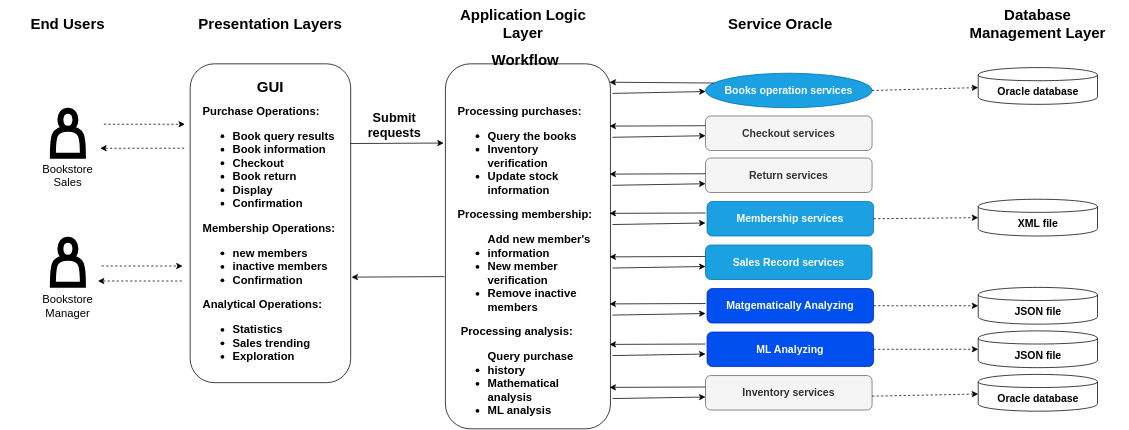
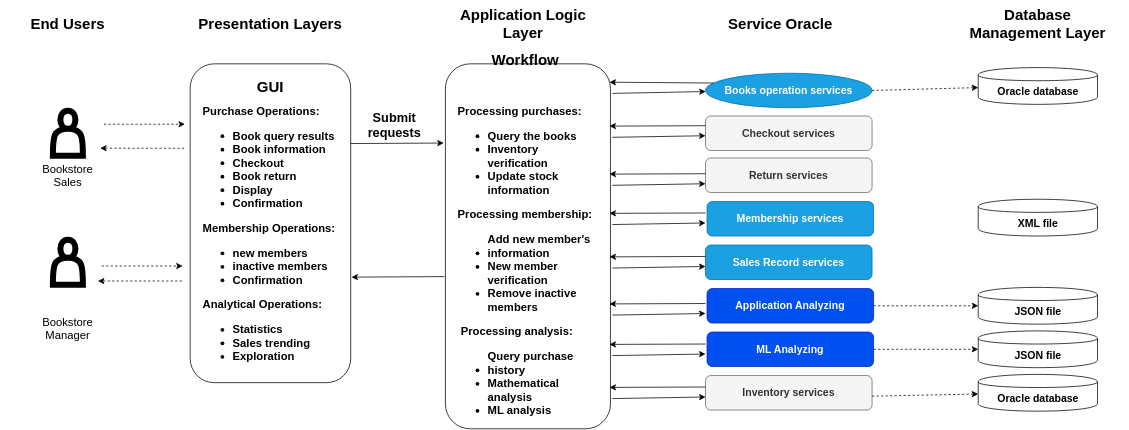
  <mxCell id="0" />
  <mxCell id="1" parent="0" />
  <mxCell id="2" value="End Users" style="text;html=1;strokeColor=none;fillColor=none;align=center;verticalAlign=middle;whiteSpace=wrap;rounded=0;fontStyle=1;fontSize=20;" vertex="1" parent="1"><mxGeometry x="20" y="20" width="140" height="20" as="geometry" /></mxCell>
  <mxCell id="3" value="Presentation Layers" style="text;html=1;strokeColor=none;fillColor=none;align=center;verticalAlign=middle;whiteSpace=wrap;rounded=0;fontStyle=1;fontSize=20;" vertex="1" parent="1"><mxGeometry x="260" y="20" width="200" height="20" as="geometry" /></mxCell>
  <mxCell id="4" value="Application Logic Layer" style="text;html=1;strokeColor=none;fillColor=none;align=center;verticalAlign=middle;whiteSpace=wrap;rounded=0;fontStyle=1;fontSize=20;" vertex="1" parent="1"><mxGeometry x="597" y="20" width="200" height="20" as="geometry" /></mxCell>
  <mxCell id="5" value="Service Oracle" style="text;html=1;strokeColor=none;fillColor=none;align=center;verticalAlign=middle;whiteSpace=wrap;rounded=0;fontStyle=1;fontSize=20;" vertex="1" parent="1"><mxGeometry x="940" y="20" width="200" height="20" as="geometry" /></mxCell>
  <mxCell id="6" value="Database Management Layer" style="text;html=1;strokeColor=none;fillColor=none;align=center;verticalAlign=middle;whiteSpace=wrap;rounded=0;fontStyle=1;fontSize=20;" vertex="1" parent="1"><mxGeometry x="1283" y="20" width="200" height="20" as="geometry" /></mxCell>
  <mxCell id="7" value="" style="shape=actor;whiteSpace=wrap;html=1;strokeWidth=8;fontSize=20;" vertex="1" parent="1"><mxGeometry x="70" y="147" width="40" height="60" as="geometry" /></mxCell>
  <mxCell id="8" value="" style="shape=actor;whiteSpace=wrap;html=1;strokeWidth=8;fontSize=20;" vertex="1" parent="1"><mxGeometry x="70" y="319" width="40" height="60" as="geometry" /></mxCell>
  <mxCell id="9" value="Bookstore Sales" style="text;html=1;strokeColor=none;fillColor=none;align=center;verticalAlign=middle;whiteSpace=wrap;rounded=0;fontSize=15;" vertex="1" parent="1"><mxGeometry x="40" y="223" width="100" height="20" as="geometry" /></mxCell>
- <mxCell id="10" value="Bookstore Manager" style="text;html=1;strokeColor=none;fillColor=none;align=center;verticalAlign=middle;whiteSpace=wrap;rounded=0;fontSize=15;" vertex="1" parent="1"><mxGeometry x="40" y="397" width="100" height="20" as="geometry" /></mxCell>
+ <mxCell id="10" value="Bookstore Manager" style="text;html=1;strokeColor=none;fillColor=none;align=center;verticalAlign=middle;whiteSpace=wrap;rounded=0;fontSize=15;" vertex="1" parent="1"><mxGeometry x="40" y="427" width="100" height="20" as="geometry" /></mxCell>
  <mxCell id="11" value="" style="rounded=1;whiteSpace=wrap;html=1;strokeWidth=1;fontSize=15;rotation=90;" vertex="1" parent="1"><mxGeometry x="147.5" y="190" width="425" height="214" as="geometry" /></mxCell>
  <mxCell id="12" value="&lt;b&gt;Purchase Operations:&lt;/b&gt;&lt;br&gt;&lt;ul style=&quot;font-weight: bold&quot;&gt;&lt;li&gt;&lt;b&gt;Book query results&lt;/b&gt;&lt;/li&gt;&lt;li&gt;&lt;b&gt;Book information&lt;/b&gt;&lt;/li&gt;&lt;li&gt;&lt;b&gt;Checkout&lt;/b&gt;&lt;br&gt;&lt;/li&gt;&lt;li&gt;&lt;b&gt;Book return&lt;/b&gt;&lt;/li&gt;&lt;li&gt;&lt;b&gt;Display&lt;/b&gt;&lt;/li&gt;&lt;li&gt;&lt;b&gt;Confirmation&lt;/b&gt;&lt;/li&gt;&lt;/ul&gt;&lt;div&gt;&lt;b&gt;Membership Operations:&lt;/b&gt;&lt;/div&gt;&lt;div&gt;&lt;ul&gt;&lt;li&gt;&lt;b&gt;new members&lt;/b&gt;&lt;/li&gt;&lt;li style=&quot;font-weight: bold&quot;&gt;inactive members&lt;/li&gt;&lt;li style=&quot;font-weight: bold&quot;&gt;Confirmation&lt;/li&gt;&lt;/ul&gt;&lt;div&gt;&lt;b&gt;Analytical Operations:&lt;/b&gt;&lt;/div&gt;&lt;div&gt;&lt;ul&gt;&lt;li&gt;&lt;b&gt;Statistics&lt;/b&gt;&lt;/li&gt;&lt;li&gt;&lt;b&gt;Sales trending&lt;/b&gt;&lt;/li&gt;&lt;li&gt;&lt;b&gt;Exploration&lt;/b&gt;&lt;/li&gt;&lt;/ul&gt;&lt;/div&gt;&lt;/div&gt;&lt;div style=&quot;font-weight: bold&quot;&gt;&lt;br&gt;&lt;/div&gt;" style="text;html=1;strokeColor=none;fillColor=none;align=left;verticalAlign=top;whiteSpace=wrap;rounded=0;fontSize=15;" vertex="1" parent="1"><mxGeometry x="268.13" y="132" width="183.75" height="361" as="geometry" /></mxCell>
  <mxCell id="13" value="GUI" style="text;html=1;strokeColor=none;fillColor=none;align=center;verticalAlign=middle;whiteSpace=wrap;rounded=0;fontSize=20;fontStyle=1" vertex="1" parent="1"><mxGeometry x="340" y="104" width="40" height="20" as="geometry" /></mxCell>
  <mxCell id="14" value="" style="rounded=1;whiteSpace=wrap;html=1;strokeWidth=1;fontSize=15;rotation=90;" vertex="1" parent="1"><mxGeometry x="460" y="217.75" width="486.5" height="220" as="geometry" /></mxCell>
  <mxCell id="15" value="Workflow" style="text;html=1;strokeColor=none;fillColor=none;align=center;verticalAlign=middle;whiteSpace=wrap;rounded=0;fontSize=20;fontStyle=1" vertex="1" parent="1"><mxGeometry x="680.25" y="69" width="40" height="20" as="geometry" /></mxCell>
  <mxCell id="16" value="&lt;b&gt;Processing purchases:&lt;br&gt;&lt;ul&gt;&lt;li&gt;&lt;b&gt;Query the books&lt;/b&gt;&lt;/li&gt;&lt;li&gt;&lt;b&gt;Inventory verification&lt;/b&gt;&lt;/li&gt;&lt;li&gt;&lt;b&gt;Update stock information&lt;/b&gt;&lt;/li&gt;&lt;/ul&gt;&lt;div&gt;Processing membership:&lt;/div&gt;&lt;div&gt;&lt;ul&gt;&lt;li&gt;&lt;b&gt;&lt;div&gt;Add new member's information&lt;/div&gt;&lt;/b&gt;&lt;/li&gt;&lt;li&gt;&lt;div&gt;New member verification&lt;/div&gt;&lt;/li&gt;&lt;li&gt;&lt;div&gt;Remove inactive members&lt;/div&gt;&lt;/li&gt;&lt;/ul&gt;&lt;span&gt;&amp;nbsp;Processing analysis:&lt;/span&gt;&lt;br&gt;&lt;/div&gt;&lt;div&gt;&lt;ul&gt;&lt;li&gt;&lt;b&gt;&lt;div&gt;&lt;span&gt;Query purchase history&lt;/span&gt;&lt;/div&gt;&lt;/b&gt;&lt;/li&gt;&lt;li&gt;&lt;div&gt;&lt;span&gt;Mathematical analysis&lt;/span&gt;&lt;/div&gt;&lt;/li&gt;&lt;li&gt;&lt;div&gt;&lt;span&gt;ML analysis&lt;/span&gt;&lt;/div&gt;&lt;/li&gt;&lt;/ul&gt;&lt;/div&gt;&lt;/b&gt;" style="text;html=1;strokeColor=none;fillColor=none;align=left;verticalAlign=top;whiteSpace=wrap;rounded=0;fontSize=15;" vertex="1" parent="1"><mxGeometry x="608.37" y="132" width="183.75" height="418" as="geometry" /></mxCell>
  <mxCell id="17" value="" style="endArrow=classic;html=1;fontSize=20;entryX=0.217;entryY=1.01;entryDx=0;entryDy=0;exitX=0.25;exitY=0;exitDx=0;exitDy=0;entryPerimeter=0;" edge="1" parent="1" source="11" target="14"><mxGeometry width="50" height="50" relative="1" as="geometry"><mxPoint x="485" y="312" as="sourcePoint" /><mxPoint x="535" y="262" as="targetPoint" /></mxGeometry></mxCell>
  <mxCell id="18" value="" style="endArrow=classic;html=1;fontSize=20;entryX=0.669;entryY=-0.005;entryDx=0;entryDy=0;exitX=0.583;exitY=1.006;exitDx=0;exitDy=0;entryPerimeter=0;exitPerimeter=0;" edge="1" parent="1" source="14" target="11"><mxGeometry width="50" height="50" relative="1" as="geometry"><mxPoint x="477" y="200.75" as="sourcePoint" /><mxPoint x="600" y="200.75" as="targetPoint" /></mxGeometry></mxCell>
  <mxCell id="19" value="&lt;b&gt;&lt;font style=&quot;font-size: 17px&quot;&gt;Submit requests&lt;/font&gt;&lt;/b&gt;" style="text;html=1;strokeColor=none;fillColor=none;align=center;verticalAlign=middle;whiteSpace=wrap;rounded=0;fontSize=14;" vertex="1" parent="1"><mxGeometry x="464" y="157" width="123" height="20" as="geometry" /></mxCell>
  <mxCell id="20" value="&lt;b&gt;Books operation services&lt;/b&gt;" style="ellipse;whiteSpace=wrap;html=1;strokeWidth=1;fontSize=14;fillColor=#1ba1e2;strokeColor=#006EAF;fontColor=#ffffff;" vertex="1" parent="1"><mxGeometry x="940" y="97" width="222" height="46" as="geometry" /></mxCell>
  <mxCell id="21" value="&lt;b&gt;Checkout services&lt;/b&gt;" style="rounded=1;whiteSpace=wrap;html=1;strokeWidth=1;fontSize=14;fillColor=#f5f5f5;strokeColor=#666666;fontColor=#333333;" vertex="1" parent="1"><mxGeometry x="940" y="154" width="222" height="46" as="geometry" /></mxCell>
  <mxCell id="22" value="&lt;b&gt;Return services&lt;/b&gt;" style="rounded=1;whiteSpace=wrap;html=1;strokeWidth=1;fontSize=14;fillColor=#f5f5f5;strokeColor=#666666;fontColor=#333333;" vertex="1" parent="1"><mxGeometry x="940" y="210" width="222" height="46" as="geometry" /></mxCell>
  <mxCell id="23" value="&lt;b&gt;Membership services&lt;/b&gt;" style="rounded=1;whiteSpace=wrap;html=1;strokeWidth=1;fontSize=14;fillColor=#1ba1e2;strokeColor=#006EAF;fontColor=#ffffff;" vertex="1" parent="1"><mxGeometry x="942" y="268" width="222" height="46" as="geometry" /></mxCell>
  <mxCell id="24" value="&lt;b&gt;Sales Record services&lt;/b&gt;" style="rounded=1;whiteSpace=wrap;html=1;strokeWidth=1;fontSize=14;fillColor=#1ba1e2;strokeColor=#006EAF;fontColor=#ffffff;" vertex="1" parent="1"><mxGeometry x="940" y="326" width="222" height="46" as="geometry" /></mxCell>
- <mxCell id="25" value="&lt;b&gt;Matgematically Analyzing&lt;/b&gt;" style="rounded=1;whiteSpace=wrap;html=1;strokeWidth=1;fontSize=14;fillColor=#0050ef;strokeColor=#001DBC;fontColor=#ffffff;" vertex="1" parent="1"><mxGeometry x="942" y="384" width="222" height="46" as="geometry" /></mxCell>
+ <mxCell id="25" value="&lt;b&gt;Application Analyzing&lt;/b&gt;" style="rounded=1;whiteSpace=wrap;html=1;strokeWidth=1;fontSize=14;fillColor=#0050ef;strokeColor=#001DBC;fontColor=#ffffff;" vertex="1" parent="1"><mxGeometry x="942" y="384" width="222" height="46" as="geometry" /></mxCell>
  <mxCell id="26" value="&lt;b&gt;ML Analyzing&lt;/b&gt;" style="rounded=1;whiteSpace=wrap;html=1;strokeWidth=1;fontSize=14;fillColor=#0050ef;strokeColor=#001DBC;fontColor=#ffffff;" vertex="1" parent="1"><mxGeometry x="942" y="442" width="222" height="46" as="geometry" /></mxCell>
  <mxCell id="27" value="&lt;b&gt;Inventory services&lt;/b&gt;" style="rounded=1;whiteSpace=wrap;html=1;strokeWidth=1;fontSize=14;fillColor=#f5f5f5;strokeColor=#666666;fontColor=#333333;" vertex="1" parent="1"><mxGeometry x="940" y="500" width="222" height="46" as="geometry" /></mxCell>
  <mxCell id="28" value="" style="endArrow=classic;html=1;fontSize=14;exitX=0;exitY=0.25;exitDx=0;exitDy=0;" edge="1" parent="1" source="20"><mxGeometry width="50" height="50" relative="1" as="geometry"><mxPoint x="872" y="123" as="sourcePoint" /><mxPoint x="812" y="109" as="targetPoint" /></mxGeometry></mxCell>
  <mxCell id="29" value="" style="endArrow=classic;html=1;fontSize=14;exitX=0.081;exitY=-0.012;exitDx=0;exitDy=0;exitPerimeter=0;" edge="1" parent="1" source="14" target="20"><mxGeometry width="50" height="50" relative="1" as="geometry"><mxPoint x="809" y="127" as="sourcePoint" /><mxPoint x="938" y="127" as="targetPoint" /></mxGeometry></mxCell>
  <mxCell id="30" value="" style="endArrow=classic;html=1;fontSize=14;exitX=0;exitY=0.25;exitDx=0;exitDy=0;" edge="1" parent="1"><mxGeometry width="50" height="50" relative="1" as="geometry"><mxPoint x="940" y="167" as="sourcePoint" /><mxPoint x="812" y="167.5" as="targetPoint" /></mxGeometry></mxCell>
  <mxCell id="31" value="" style="endArrow=classic;html=1;fontSize=14;exitX=0.081;exitY=-0.012;exitDx=0;exitDy=0;exitPerimeter=0;" edge="1" parent="1"><mxGeometry width="50" height="50" relative="1" as="geometry"><mxPoint x="815.89" y="182.407" as="sourcePoint" /><mxPoint x="940" y="180.344" as="targetPoint" /></mxGeometry></mxCell>
  <mxCell id="32" value="" style="endArrow=classic;html=1;fontSize=14;exitX=0;exitY=0.25;exitDx=0;exitDy=0;" edge="1" parent="1"><mxGeometry width="50" height="50" relative="1" as="geometry"><mxPoint x="940" y="231" as="sourcePoint" /><mxPoint x="812" y="231.5" as="targetPoint" /></mxGeometry></mxCell>
  <mxCell id="33" value="" style="endArrow=classic;html=1;fontSize=14;exitX=0.081;exitY=-0.012;exitDx=0;exitDy=0;exitPerimeter=0;" edge="1" parent="1"><mxGeometry width="50" height="50" relative="1" as="geometry"><mxPoint x="815.89" y="246.407" as="sourcePoint" /><mxPoint x="940" y="244.344" as="targetPoint" /></mxGeometry></mxCell>
  <mxCell id="34" value="" style="endArrow=classic;html=1;fontSize=14;exitX=0;exitY=0.25;exitDx=0;exitDy=0;" edge="1" parent="1"><mxGeometry width="50" height="50" relative="1" as="geometry"><mxPoint x="940" y="283.3" as="sourcePoint" /><mxPoint x="812" y="283.8" as="targetPoint" /></mxGeometry></mxCell>
  <mxCell id="35" value="" style="endArrow=classic;html=1;fontSize=14;exitX=0.081;exitY=-0.012;exitDx=0;exitDy=0;exitPerimeter=0;" edge="1" parent="1"><mxGeometry width="50" height="50" relative="1" as="geometry"><mxPoint x="815.89" y="298.707" as="sourcePoint" /><mxPoint x="940" y="296.644" as="targetPoint" /></mxGeometry></mxCell>
  <mxCell id="36" value="" style="endArrow=classic;html=1;fontSize=14;exitX=0;exitY=0.25;exitDx=0;exitDy=0;" edge="1" parent="1"><mxGeometry width="50" height="50" relative="1" as="geometry"><mxPoint x="940" y="341.3" as="sourcePoint" /><mxPoint x="812" y="341.8" as="targetPoint" /></mxGeometry></mxCell>
  <mxCell id="37" value="" style="endArrow=classic;html=1;fontSize=14;exitX=0.081;exitY=-0.012;exitDx=0;exitDy=0;exitPerimeter=0;" edge="1" parent="1"><mxGeometry width="50" height="50" relative="1" as="geometry"><mxPoint x="815.89" y="356.707" as="sourcePoint" /><mxPoint x="940" y="354.644" as="targetPoint" /></mxGeometry></mxCell>
  <mxCell id="38" value="" style="endArrow=classic;html=1;fontSize=14;exitX=0;exitY=0.25;exitDx=0;exitDy=0;" edge="1" parent="1"><mxGeometry width="50" height="50" relative="1" as="geometry"><mxPoint x="940" y="404" as="sourcePoint" /><mxPoint x="812" y="404.5" as="targetPoint" /></mxGeometry></mxCell>
  <mxCell id="39" value="" style="endArrow=classic;html=1;fontSize=14;exitX=0.081;exitY=-0.012;exitDx=0;exitDy=0;exitPerimeter=0;" edge="1" parent="1"><mxGeometry width="50" height="50" relative="1" as="geometry"><mxPoint x="815.89" y="419.407" as="sourcePoint" /><mxPoint x="940" y="417.344" as="targetPoint" /></mxGeometry></mxCell>
  <mxCell id="40" value="" style="endArrow=classic;html=1;fontSize=14;exitX=0;exitY=0.25;exitDx=0;exitDy=0;" edge="1" parent="1"><mxGeometry width="50" height="50" relative="1" as="geometry"><mxPoint x="940" y="458" as="sourcePoint" /><mxPoint x="812" y="458.5" as="targetPoint" /></mxGeometry></mxCell>
  <mxCell id="41" value="" style="endArrow=classic;html=1;fontSize=14;exitX=0.081;exitY=-0.012;exitDx=0;exitDy=0;exitPerimeter=0;" edge="1" parent="1"><mxGeometry width="50" height="50" relative="1" as="geometry"><mxPoint x="815.89" y="473.407" as="sourcePoint" /><mxPoint x="940" y="471.344" as="targetPoint" /></mxGeometry></mxCell>
  <mxCell id="42" value="" style="endArrow=classic;html=1;fontSize=14;exitX=0;exitY=0.25;exitDx=0;exitDy=0;" edge="1" parent="1"><mxGeometry width="50" height="50" relative="1" as="geometry"><mxPoint x="940" y="515.3" as="sourcePoint" /><mxPoint x="812" y="515.8" as="targetPoint" /></mxGeometry></mxCell>
  <mxCell id="43" value="" style="endArrow=classic;html=1;fontSize=14;exitX=0.081;exitY=-0.012;exitDx=0;exitDy=0;exitPerimeter=0;" edge="1" parent="1"><mxGeometry width="50" height="50" relative="1" as="geometry"><mxPoint x="815.89" y="530.707" as="sourcePoint" /><mxPoint x="940" y="528.644" as="targetPoint" /></mxGeometry></mxCell>
  <mxCell id="44" value="&lt;b&gt;Oracle database&lt;/b&gt;" style="shape=cylinder;whiteSpace=wrap;html=1;boundedLbl=1;backgroundOutline=1;strokeWidth=1;fontSize=14;" vertex="1" parent="1"><mxGeometry x="1303.5" y="498.5" width="159" height="49" as="geometry" /></mxCell>
  <mxCell id="45" value="&lt;b&gt;XML file&lt;/b&gt;" style="shape=cylinder;whiteSpace=wrap;html=1;boundedLbl=1;backgroundOutline=1;strokeWidth=1;fontSize=14;" vertex="1" parent="1"><mxGeometry x="1303.5" y="265" width="159" height="49" as="geometry" /></mxCell>
- <mxCell id="46" value="" style="endArrow=classic;html=1;fontSize=14;dashed=1;entryX=0;entryY=0.5;entryDx=0;entryDy=0;exitX=1;exitY=0.5;exitDx=0;exitDy=0;" edge="1" parent="1" source="23" target="45"><mxGeometry width="50" height="50" relative="1" as="geometry"><mxPoint x="1222" y="318" as="sourcePoint" /><mxPoint x="1272" y="268" as="targetPoint" /></mxGeometry></mxCell>
  <mxCell id="47" value="" style="endArrow=classic;html=1;fontSize=14;dashed=1;exitX=1;exitY=0.5;exitDx=0;exitDy=0;" edge="1" parent="1" target="44"><mxGeometry width="50" height="50" relative="1" as="geometry"><mxPoint x="1162" y="527.5" as="sourcePoint" /><mxPoint x="1302" y="526" as="targetPoint" /></mxGeometry></mxCell>
  <mxCell id="48" value="&lt;b&gt;Oracle database&lt;/b&gt;" style="shape=cylinder;whiteSpace=wrap;html=1;boundedLbl=1;backgroundOutline=1;strokeWidth=1;fontSize=14;" vertex="1" parent="1"><mxGeometry x="1303.5" y="89.5" width="159" height="49" as="geometry" /></mxCell>
  <mxCell id="49" value="" style="endArrow=classic;html=1;fontSize=14;dashed=1;exitX=1;exitY=0.5;exitDx=0;exitDy=0;" edge="1" parent="1" source="20" target="48"><mxGeometry width="50" height="50" relative="1" as="geometry"><mxPoint x="1162" y="120.75" as="sourcePoint" /><mxPoint x="1301.5" y="119.25" as="targetPoint" /></mxGeometry></mxCell>
  <mxCell id="50" value="&lt;b&gt;JSON file&lt;/b&gt;" style="shape=cylinder;whiteSpace=wrap;html=1;boundedLbl=1;backgroundOutline=1;strokeWidth=1;fontSize=14;" vertex="1" parent="1"><mxGeometry x="1303.5" y="440.5" width="159" height="49" as="geometry" /></mxCell>
  <mxCell id="51" value="&lt;b&gt;JSON file&lt;/b&gt;" style="shape=cylinder;whiteSpace=wrap;html=1;boundedLbl=1;backgroundOutline=1;strokeWidth=1;fontSize=14;" vertex="1" parent="1"><mxGeometry x="1303.5" y="382.5" width="159" height="49" as="geometry" /></mxCell>
  <mxCell id="52" value="" style="endArrow=classic;html=1;fontSize=14;dashed=1;" edge="1" parent="1" source="25" target="51"><mxGeometry width="50" height="50" relative="1" as="geometry"><mxPoint x="1164" y="405.5" as="sourcePoint" /><mxPoint x="1303.5" y="404" as="targetPoint" /></mxGeometry></mxCell>
  <mxCell id="53" value="" style="endArrow=classic;html=1;fontSize=14;dashed=1;" edge="1" parent="1" source="26" target="50"><mxGeometry width="50" height="50" relative="1" as="geometry"><mxPoint x="1174" y="417" as="sourcePoint" /><mxPoint x="1313.5" y="417" as="targetPoint" /></mxGeometry></mxCell>
  <mxCell id="54" value="" style="endArrow=classic;html=1;dashed=1;fontSize=14;" edge="1" parent="1"><mxGeometry width="50" height="50" relative="1" as="geometry"><mxPoint x="242" y="374" as="sourcePoint" /><mxPoint x="130" y="374" as="targetPoint" /></mxGeometry></mxCell>
  <mxCell id="55" value="" style="endArrow=classic;html=1;dashed=1;fontSize=14;" edge="1" parent="1"><mxGeometry width="50" height="50" relative="1" as="geometry"><mxPoint x="245" y="197" as="sourcePoint" /><mxPoint x="133" y="197" as="targetPoint" /></mxGeometry></mxCell>
  <mxCell id="56" value="" style="endArrow=classic;html=1;dashed=1;fontSize=14;" edge="1" parent="1"><mxGeometry width="50" height="50" relative="1" as="geometry"><mxPoint x="138" y="165" as="sourcePoint" /><mxPoint x="246" y="165" as="targetPoint" /></mxGeometry></mxCell>
  <mxCell id="57" value="" style="endArrow=classic;html=1;dashed=1;fontSize=14;" edge="1" parent="1"><mxGeometry width="50" height="50" relative="1" as="geometry"><mxPoint x="135" y="354" as="sourcePoint" /><mxPoint x="243" y="354" as="targetPoint" /></mxGeometry></mxCell>
